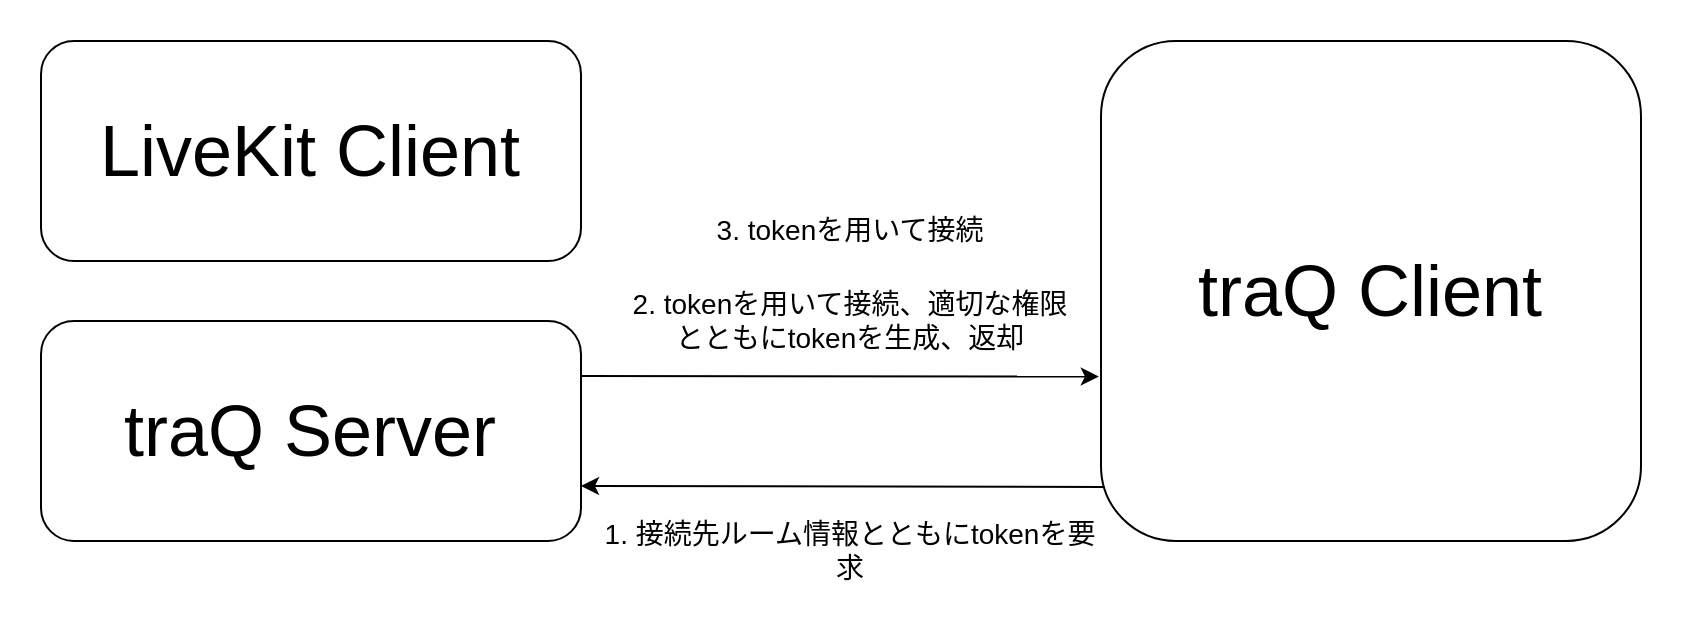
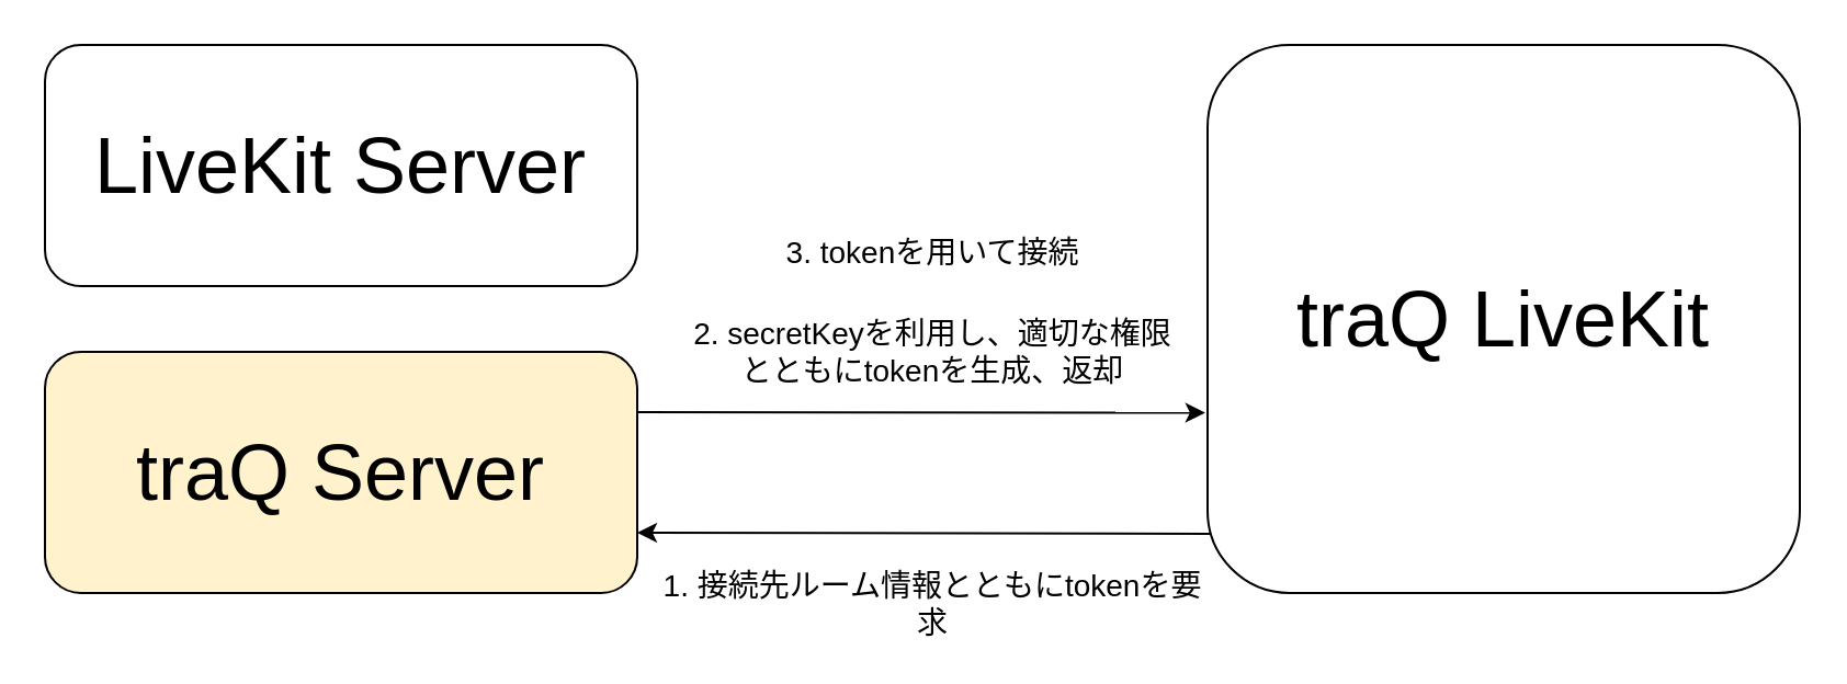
  <mxCell id="0" />
  <mxCell id="1" parent="0" />
  <mxCell id="2" value="" style="group" vertex="1" connectable="0" parent="1"><mxGeometry x="20" y="20" width="800" height="270" as="geometry" /></mxCell>
- <mxCell id="3" value="&lt;font style=&quot;font-size: 36px&quot;&gt;LiveKit Client&lt;/font&gt;" style="rounded=1;whiteSpace=wrap;html=1;" parent="2" vertex="1"><mxGeometry width="270" height="110" as="geometry" /></mxCell>
- <mxCell id="4" value="&lt;font style=&quot;font-size: 36px&quot;&gt;traQ Server&lt;/font&gt;" style="rounded=1;whiteSpace=wrap;html=1;" parent="2" vertex="1"><mxGeometry y="140" width="270" height="110" as="geometry" /></mxCell>
- <mxCell id="5" value="&lt;font style=&quot;font-size: 36px&quot;&gt;traQ Client&lt;/font&gt;" style="rounded=1;whiteSpace=wrap;html=1;" parent="2" vertex="1"><mxGeometry x="530" width="270" height="250" as="geometry" /></mxCell>
+ <mxCell id="3" value="&lt;font style=&quot;font-size: 36px&quot;&gt;LiveKit Server&lt;/font&gt;" style="rounded=1;whiteSpace=wrap;html=1;" parent="2" vertex="1"><mxGeometry width="270" height="110" as="geometry" /></mxCell>
+ <mxCell id="4" value="&lt;font style=&quot;font-size: 36px&quot;&gt;traQ Server&lt;/font&gt;" style="rounded=1;whiteSpace=wrap;html=1;fillColor=#fff2cc;" parent="2" vertex="1"><mxGeometry y="140" width="270" height="110" as="geometry" /></mxCell>
+ <mxCell id="5" value="&lt;font style=&quot;font-size: 36px&quot;&gt;traQ LiveKit&lt;/font&gt;" style="rounded=1;whiteSpace=wrap;html=1;" parent="2" vertex="1"><mxGeometry x="530" width="270" height="250" as="geometry" /></mxCell>
  <mxCell id="6" value="" style="endArrow=classic;html=1;entryX=1;entryY=0.75;entryDx=0;entryDy=0;exitX=0.004;exitY=0.892;exitDx=0;exitDy=0;exitPerimeter=0;" edge="1" parent="2" source="5" target="4"><mxGeometry width="50" height="50" relative="1" as="geometry"><mxPoint x="450" y="280" as="sourcePoint" /><mxPoint x="500" y="230" as="targetPoint" /></mxGeometry></mxCell>
  <mxCell id="7" value="" style="endArrow=classic;html=1;exitX=1;exitY=0.25;exitDx=0;exitDy=0;entryX=-0.004;entryY=0.671;entryDx=0;entryDy=0;entryPerimeter=0;" edge="1" parent="2" source="4" target="5"><mxGeometry width="50" height="50" relative="1" as="geometry"><mxPoint x="450" y="280" as="sourcePoint" /><mxPoint x="500" y="230" as="targetPoint" /></mxGeometry></mxCell>
  <mxCell id="8" value="&lt;font style=&quot;font-size: 14px&quot;&gt;1. 接続先ルーム情報とともにtokenを要求&lt;/font&gt;" style="text;html=1;strokeColor=none;fillColor=none;align=center;verticalAlign=middle;whiteSpace=wrap;rounded=0;" vertex="1" parent="2"><mxGeometry x="280" y="240" width="250" height="30" as="geometry" /></mxCell>
- <mxCell id="9" value="&lt;font style=&quot;font-size: 14px&quot;&gt;2. tokenを用いて接続、適切な権限とともにtokenを生成、返却&lt;/font&gt;" style="text;html=1;strokeColor=none;fillColor=none;align=center;verticalAlign=middle;whiteSpace=wrap;rounded=0;" vertex="1" parent="2"><mxGeometry x="290" y="120" width="230" height="40" as="geometry" /></mxCell>
+ <mxCell id="9" value="&lt;font style=&quot;font-size: 14px&quot;&gt;2. secretKeyを利用し、適切な権限とともにtokenを生成、返却&lt;/font&gt;" style="text;html=1;strokeColor=none;fillColor=none;align=center;verticalAlign=middle;whiteSpace=wrap;rounded=0;" vertex="1" parent="2"><mxGeometry x="290" y="120" width="230" height="40" as="geometry" /></mxCell>
  <mxCell id="10" value="&lt;font style=&quot;font-size: 14px&quot;&gt;3. tokenを用いて接続&lt;/font&gt;" style="text;html=1;strokeColor=none;fillColor=none;align=center;verticalAlign=middle;whiteSpace=wrap;rounded=0;" vertex="1" parent="2"><mxGeometry x="320" y="80" width="170" height="30" as="geometry" /></mxCell>
